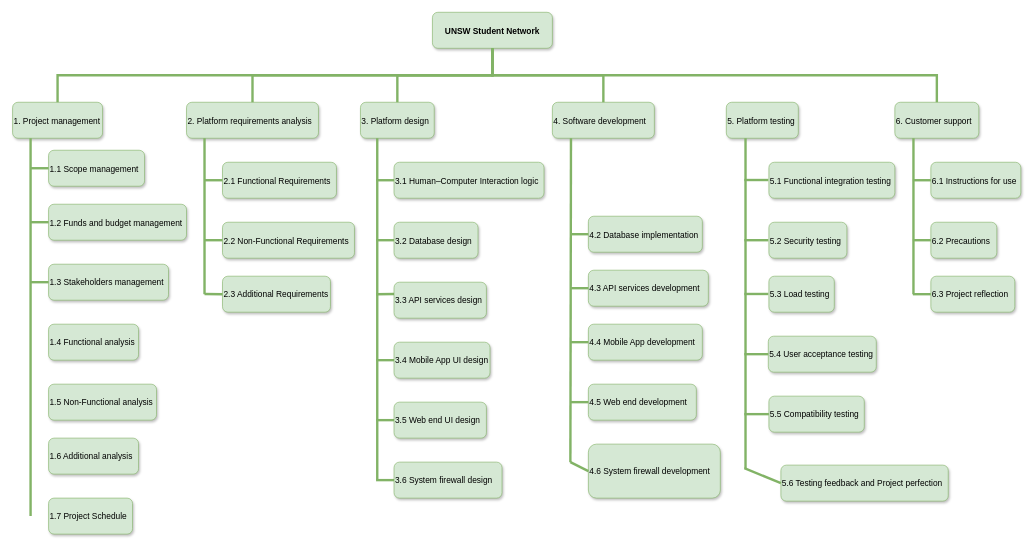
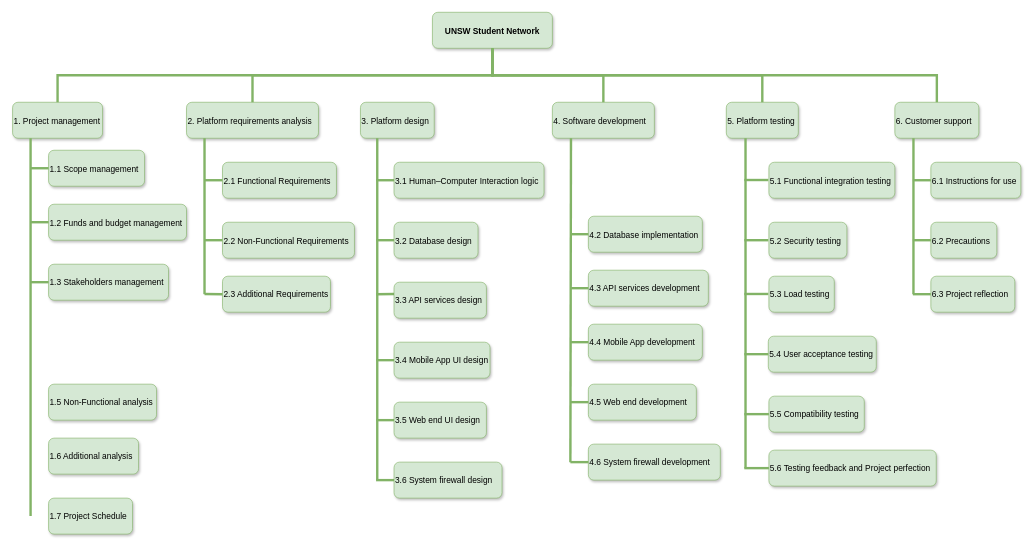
  <mxCell id="0" />
  <mxCell id="1" parent="0" />
  <mxCell id="2" value="UNSW Student Network" style="rounded=1;fillColor=#d5e8d4;strokeColor=#82b366;shadow=1;fontStyle=1;fontSize=14;align=center;" parent="1" vertex="1"><mxGeometry x="720" y="20" width="200" height="60" as="geometry" /></mxCell>
  <mxCell id="3" value="3. Platform design" style="rounded=1;fillColor=#d5e8d4;strokeColor=#82b366;shadow=1;fontStyle=0;fontSize=14;align=left;" parent="1" vertex="1"><mxGeometry x="600" y="170" width="123" height="60" as="geometry" /></mxCell>
  <mxCell id="4" value="1. Project management" style="rounded=1;fillColor=#d5e8d4;strokeColor=#82b366;shadow=1;fontStyle=0;fontSize=14;align=left;" parent="1" vertex="1"><mxGeometry x="20" y="170" width="150" height="60" as="geometry" /></mxCell>
  <mxCell id="5" value="" style="elbow=vertical;strokeWidth=4;endArrow=none;endFill=0;fontStyle=0;strokeColor=#82b366;fillColor=#d5e8d4;exitX=0.5;exitY=1;exitDx=0;exitDy=0;edgeStyle=orthogonalEdgeStyle;align=left;" parent="1" edge="1"><mxGeometry x="22" y="165.5" width="100" height="100" as="geometry"><mxPoint x="50" y="230" as="sourcePoint" /><mxPoint x="50" y="860" as="targetPoint" /></mxGeometry></mxCell>
  <mxCell id="6" value="1.1 Scope management" style="rounded=1;fillColor=#d5e8d4;strokeColor=#82B366;shadow=1;fontStyle=0;fontSize=14;align=left;" parent="1" vertex="1"><mxGeometry x="80" y="250" width="160" height="60" as="geometry" /></mxCell>
  <mxCell id="7" value="" style="endArrow=none;html=1;rounded=1;entryX=0;entryY=0.5;entryDx=0;entryDy=0;strokeColor=#82B366;strokeWidth=4;endFill=0;fontStyle=0;align=left;" parent="1" target="6" edge="1"><mxGeometry width="50" height="50" relative="1" as="geometry"><mxPoint x="50" y="280" as="sourcePoint" /><mxPoint x="140" y="380" as="targetPoint" /></mxGeometry></mxCell>
  <mxCell id="8" value="1.2 Funds and budget management" style="rounded=1;fillColor=#d5e8d4;strokeColor=#82B366;shadow=1;fontStyle=0;fontSize=14;align=left;" parent="1" vertex="1"><mxGeometry x="80" y="340" width="230" height="60" as="geometry" /></mxCell>
  <mxCell id="9" value="" style="endArrow=none;html=1;rounded=1;entryX=0;entryY=0.5;entryDx=0;entryDy=0;strokeColor=#82B366;strokeWidth=4;endFill=0;fontStyle=0;align=left;" parent="1" target="8" edge="1"><mxGeometry width="50" height="50" relative="1" as="geometry"><mxPoint x="50" y="370" as="sourcePoint" /><mxPoint x="110" y="290" as="targetPoint" /></mxGeometry></mxCell>
  <mxCell id="10" value="1.3 Stakeholders management" style="rounded=1;fillColor=#d5e8d4;strokeColor=#82B366;shadow=1;fontStyle=0;fontSize=14;align=left;" parent="1" vertex="1"><mxGeometry x="80" y="440" width="200" height="60" as="geometry" /></mxCell>
  <mxCell id="11" value="" style="endArrow=none;html=1;rounded=1;entryX=0;entryY=0.5;entryDx=0;entryDy=0;strokeColor=#82B366;strokeWidth=4;endFill=0;fontStyle=0;align=left;" parent="1" target="10" edge="1"><mxGeometry width="50" height="50" relative="1" as="geometry"><mxPoint x="50" y="470" as="sourcePoint" /><mxPoint x="110" y="380" as="targetPoint" /></mxGeometry></mxCell>
  <mxCell id="12" value="1.7 Project Schedule" style="rounded=1;fillColor=#d5e8d4;strokeColor=#82B366;shadow=1;fontStyle=0;fontSize=14;align=left;" parent="1" vertex="1"><mxGeometry x="80" y="830" width="140" height="60" as="geometry" /></mxCell>
  <mxCell id="13" value="" style="endArrow=none;html=1;rounded=1;strokeColor=#82B366;strokeWidth=4;endFill=0;exitX=0.5;exitY=1;exitDx=0;exitDy=0;fontStyle=0;align=left;" parent="1" edge="1"><mxGeometry width="50" height="50" relative="1" as="geometry"><mxPoint x="628" y="230" as="sourcePoint" /><mxPoint x="628" y="800" as="targetPoint" /></mxGeometry></mxCell>
  <mxCell id="14" value="3.5 Web end UI design" style="rounded=1;fillColor=#d5e8d4;strokeColor=#82B366;shadow=1;fontStyle=0;fontSize=14;align=left;" parent="1" vertex="1"><mxGeometry x="656" y="670" width="154" height="60" as="geometry" /></mxCell>
  <mxCell id="15" value="3.2 Database design" style="rounded=1;fillColor=#d5e8d4;strokeColor=#82B366;shadow=1;fontStyle=0;fontSize=14;align=left;" parent="1" vertex="1"><mxGeometry x="656" y="370" width="140" height="60" as="geometry" /></mxCell>
  <mxCell id="16" value="3.4 Mobile App UI design" style="rounded=1;fillColor=#d5e8d4;strokeColor=#82B366;shadow=1;fontStyle=0;fontSize=14;align=left;" parent="1" vertex="1"><mxGeometry x="656" y="570" width="160" height="60" as="geometry" /></mxCell>
  <mxCell id="17" value="2. Platform requirements analysis" style="rounded=1;fillColor=#d5e8d4;strokeColor=#82b366;shadow=1;fontStyle=0;fontSize=14;align=left;" parent="1" vertex="1"><mxGeometry x="310" y="170" width="220" height="60" as="geometry" /></mxCell>
  <mxCell id="18" style="edgeStyle=orthogonalEdgeStyle;rounded=0;orthogonalLoop=1;jettySize=auto;html=1;exitX=0.5;exitY=1;exitDx=0;exitDy=0;fontStyle=0;align=left;" parent="1" edge="1"><mxGeometry relative="1" as="geometry"><mxPoint x="190" y="710" as="sourcePoint" /><mxPoint x="190" y="710" as="targetPoint" /></mxGeometry></mxCell>
  <mxCell id="19" value="3.1 Human–Computer Interaction logic" style="rounded=1;fillColor=#d5e8d4;strokeColor=#82B366;shadow=1;fontStyle=0;fontSize=14;align=left;" parent="1" vertex="1"><mxGeometry x="656" y="270" width="250" height="60" as="geometry" /></mxCell>
  <mxCell id="20" value="3.6 System firewall design" style="rounded=1;fillColor=#d5e8d4;strokeColor=#82B366;shadow=1;fontStyle=0;fontSize=14;align=left;" parent="1" vertex="1"><mxGeometry x="656" y="770" width="180" height="60" as="geometry" /></mxCell>
  <mxCell id="21" value="2.1 Functional Requirements " style="rounded=1;fillColor=#d5e8d4;strokeColor=#82B366;shadow=1;fontStyle=0;fontSize=14;align=left;" parent="1" vertex="1"><mxGeometry x="370" y="270" width="190" height="60" as="geometry" /></mxCell>
  <mxCell id="22" value="2.2 Non-Functional Requirements" style="rounded=1;fillColor=#d5e8d4;strokeColor=#82B366;shadow=1;fontStyle=0;fontSize=14;align=left;" parent="1" vertex="1"><mxGeometry x="370" y="370" width="220" height="60" as="geometry" /></mxCell>
  <mxCell id="23" value="2.3 Additional Requirements " style="rounded=1;fillColor=#d5e8d4;strokeColor=#82B366;shadow=1;fontStyle=0;fontSize=14;align=left;" parent="1" vertex="1"><mxGeometry x="370" y="460" width="180" height="60" as="geometry" /></mxCell>
  <mxCell id="24" value="4. Software development" style="rounded=1;fillColor=#d5e8d4;strokeColor=#82b366;shadow=1;fontStyle=0;fontSize=14;align=left;" parent="1" vertex="1"><mxGeometry x="920" y="170" width="170" height="60" as="geometry" /></mxCell>
- <mxCell id="25" value="4.6 System firewall development" style="rounded=1;fillColor=#d5e8d4;strokeColor=#82b366;shadow=1;fontStyle=0;fontSize=14;align=left;" parent="1" vertex="1"><mxGeometry x="980" y="740" width="220" height="90" as="geometry" /></mxCell>
+ <mxCell id="25" value="4.6 System firewall development" style="rounded=1;fillColor=#d5e8d4;strokeColor=#82b366;shadow=1;fontStyle=0;fontSize=14;align=left;" parent="1" vertex="1"><mxGeometry x="980" y="740" width="220" height="60" as="geometry" /></mxCell>
  <mxCell id="26" value="" style="endArrow=none;html=1;rounded=1;strokeColor=#82B366;strokeWidth=4;endFill=0;exitX=0.25;exitY=1;exitDx=0;exitDy=0;fontStyle=0;align=left;" parent="1" edge="1"><mxGeometry width="50" height="50" relative="1" as="geometry"><mxPoint x="340" y="230" as="sourcePoint" /><mxPoint x="340" y="490" as="targetPoint" /></mxGeometry></mxCell>
  <mxCell id="27" value="" style="endArrow=none;html=1;rounded=1;strokeColor=#82B366;strokeWidth=4;endFill=0;entryX=0;entryY=0.5;entryDx=0;entryDy=0;fontStyle=0;align=left;" parent="1" target="22" edge="1"><mxGeometry width="50" height="50" relative="1" as="geometry"><mxPoint x="340" y="400" as="sourcePoint" /><mxPoint x="360" y="410" as="targetPoint" /></mxGeometry></mxCell>
  <mxCell id="28" value="" style="endArrow=none;html=1;rounded=1;entryX=0;entryY=0.5;entryDx=0;entryDy=0;strokeColor=#82B366;strokeWidth=4;endFill=0;fontStyle=0;align=left;" parent="1" target="21" edge="1"><mxGeometry width="50" height="50" relative="1" as="geometry"><mxPoint x="340" y="300" as="sourcePoint" /><mxPoint x="360" y="310" as="targetPoint" /></mxGeometry></mxCell>
  <mxCell id="29" value="" style="endArrow=none;html=1;rounded=1;strokeColor=#82B366;strokeWidth=4;endFill=0;entryX=0;entryY=0.5;entryDx=0;entryDy=0;fontStyle=0;align=left;" parent="1" target="23" edge="1"><mxGeometry width="50" height="50" relative="1" as="geometry"><mxPoint x="340" y="489.71" as="sourcePoint" /><mxPoint x="360" y="510" as="targetPoint" /></mxGeometry></mxCell>
  <mxCell id="30" value="4.5 Web end development" style="rounded=1;fillColor=#d5e8d4;strokeColor=#82B366;shadow=1;fontStyle=0;fontSize=14;align=left;" parent="1" vertex="1"><mxGeometry x="980" y="640" width="180" height="60" as="geometry" /></mxCell>
  <mxCell id="31" value="" style="endArrow=none;html=1;rounded=1;strokeColor=#82B366;strokeWidth=4;endFill=0;exitX=0.25;exitY=1;exitDx=0;exitDy=0;fontStyle=0;align=left;" parent="1" edge="1"><mxGeometry width="50" height="50" relative="1" as="geometry"><mxPoint x="951" y="230" as="sourcePoint" /><mxPoint x="950" y="770" as="targetPoint" /></mxGeometry></mxCell>
  <mxCell id="32" value="4.4 Mobile App development" style="rounded=1;fillColor=#d5e8d4;strokeColor=#82B366;shadow=1;fontStyle=0;fontSize=14;align=left;" parent="1" vertex="1"><mxGeometry x="980" y="540" width="190" height="60" as="geometry" /></mxCell>
  <mxCell id="33" value="4.2 Database implementation" style="rounded=1;fillColor=#d5e8d4;strokeColor=#82B366;shadow=1;fontStyle=0;fontSize=14;align=left;" parent="1" vertex="1"><mxGeometry x="980" y="360" width="190" height="60" as="geometry" /></mxCell>
  <mxCell id="34" value="5. Platform testing" style="rounded=1;fillColor=#d5e8d4;strokeColor=#82b366;shadow=1;fontStyle=0;fontSize=14;align=left;" parent="1" vertex="1"><mxGeometry x="1210" y="170" width="120" height="60" as="geometry" /></mxCell>
  <mxCell id="35" value="5.1 Functional integration testing" style="rounded=1;fillColor=#d5e8d4;strokeColor=#82b366;shadow=1;fontStyle=0;fontSize=14;align=left;" parent="1" vertex="1"><mxGeometry x="1281" y="270" width="210" height="60" as="geometry" /></mxCell>
  <mxCell id="36" value="" style="endArrow=none;html=1;rounded=1;strokeColor=#82B366;strokeWidth=4;endFill=0;exitX=0.25;exitY=1;exitDx=0;exitDy=0;fontStyle=0;align=left;" parent="1" edge="1"><mxGeometry width="50" height="50" relative="1" as="geometry"><mxPoint x="1242" y="230" as="sourcePoint" /><mxPoint x="1242" y="780" as="targetPoint" /></mxGeometry></mxCell>
  <mxCell id="37" value="5.2 Security testing" style="rounded=1;fillColor=#d5e8d4;strokeColor=#82b366;shadow=1;fontStyle=0;fontSize=14;align=left;" parent="1" vertex="1"><mxGeometry x="1281" y="370" width="130" height="60" as="geometry" /></mxCell>
  <mxCell id="38" value="5.3 Load testing" style="rounded=1;fillColor=#d5e8d4;strokeColor=#82b366;shadow=1;fontStyle=0;fontSize=14;align=left;" parent="1" vertex="1"><mxGeometry x="1281" y="460" width="109" height="60" as="geometry" /></mxCell>
  <mxCell id="39" value="5.4 User acceptance testing" style="rounded=1;fillColor=#d5e8d4;strokeColor=#82b366;shadow=1;fontStyle=0;fontSize=14;align=left;" parent="1" vertex="1"><mxGeometry x="1280" y="560" width="180" height="60" as="geometry" /></mxCell>
  <mxCell id="40" value="" style="endArrow=none;html=1;rounded=1;entryX=0;entryY=0.5;entryDx=0;entryDy=0;strokeColor=#82B366;strokeWidth=4;endFill=0;fontStyle=0;align=left;" parent="1" target="19" edge="1"><mxGeometry width="50" height="50" relative="1" as="geometry"><mxPoint x="626" y="300" as="sourcePoint" /><mxPoint x="646" y="310" as="targetPoint" /></mxGeometry></mxCell>
  <mxCell id="41" value="" style="endArrow=none;html=1;rounded=1;entryX=0;entryY=0.5;entryDx=0;entryDy=0;strokeColor=#82B366;strokeWidth=4;endFill=0;fontStyle=0;align=left;" parent="1" target="15" edge="1"><mxGeometry width="50" height="50" relative="1" as="geometry"><mxPoint x="626" y="400" as="sourcePoint" /><mxPoint x="658" y="390" as="targetPoint" /></mxGeometry></mxCell>
  <mxCell id="42" value="" style="endArrow=none;html=1;rounded=1;entryX=0;entryY=0.5;entryDx=0;entryDy=0;strokeColor=#82B366;strokeWidth=4;endFill=0;fontStyle=0;align=left;" parent="1" edge="1"><mxGeometry width="50" height="50" relative="1" as="geometry"><mxPoint x="626" y="490" as="sourcePoint" /><mxPoint x="656" y="489.73" as="targetPoint" /></mxGeometry></mxCell>
  <mxCell id="43" value="6. Customer support" style="rounded=1;fillColor=#d5e8d4;strokeColor=#82b366;shadow=1;fontStyle=0;fontSize=14;align=left;" parent="1" vertex="1"><mxGeometry x="1491" y="170" width="140" height="60" as="geometry" /></mxCell>
  <mxCell id="44" value="6.1 Instructions for use" style="rounded=1;fillColor=#d5e8d4;strokeColor=#82B366;shadow=1;fontStyle=0;fontSize=14;align=left;" parent="1" vertex="1"><mxGeometry x="1551" y="270" width="150" height="60" as="geometry" /></mxCell>
  <mxCell id="45" value="" style="endArrow=none;html=1;rounded=1;strokeColor=#82B366;strokeWidth=4;endFill=0;exitX=0.25;exitY=1;exitDx=0;exitDy=0;fontStyle=0;align=left;" parent="1" edge="1"><mxGeometry width="50" height="50" relative="1" as="geometry"><mxPoint x="1522" y="230" as="sourcePoint" /><mxPoint x="1522" y="490" as="targetPoint" /></mxGeometry></mxCell>
  <mxCell id="46" value="6.2 Precautions " style="rounded=1;fillColor=#d5e8d4;strokeColor=#82B366;shadow=1;fontStyle=0;fontSize=14;align=left;" parent="1" vertex="1"><mxGeometry x="1551" y="370" width="110" height="60" as="geometry" /></mxCell>
  <mxCell id="47" value="" style="endArrow=none;html=1;rounded=1;entryX=0;entryY=0.5;entryDx=0;entryDy=0;strokeColor=#82B366;strokeWidth=4;endFill=0;fontStyle=0;align=left;" parent="1" edge="1"><mxGeometry width="50" height="50" relative="1" as="geometry"><mxPoint x="1521" y="490" as="sourcePoint" /><mxPoint x="1551" y="490" as="targetPoint" /></mxGeometry></mxCell>
  <mxCell id="48" value="" style="endArrow=none;html=1;rounded=1;entryX=0;entryY=0.5;entryDx=0;entryDy=0;strokeColor=#82B366;strokeWidth=4;endFill=0;fontStyle=0;align=left;" parent="1" target="46" edge="1"><mxGeometry width="50" height="50" relative="1" as="geometry"><mxPoint x="1521" y="400" as="sourcePoint" /><mxPoint x="1581" y="720" as="targetPoint" /></mxGeometry></mxCell>
  <mxCell id="49" value="" style="endArrow=none;html=1;rounded=1;entryX=0;entryY=0.5;entryDx=0;entryDy=0;strokeColor=#82B366;strokeWidth=4;endFill=0;fontStyle=0;align=left;" parent="1" target="44" edge="1"><mxGeometry width="50" height="50" relative="1" as="geometry"><mxPoint x="1521" y="300" as="sourcePoint" /><mxPoint x="1591" y="730" as="targetPoint" /></mxGeometry></mxCell>
  <mxCell id="50" value="" style="endArrow=none;html=1;rounded=1;entryX=0;entryY=0.5;entryDx=0;entryDy=0;strokeColor=#82B366;strokeWidth=4;endFill=0;fontStyle=0;align=left;" parent="1" target="39" edge="1"><mxGeometry width="50" height="50" relative="1" as="geometry"><mxPoint x="1240" y="590" as="sourcePoint" /><mxPoint x="1310" y="650" as="targetPoint" /></mxGeometry></mxCell>
  <mxCell id="51" value="" style="endArrow=none;html=1;rounded=1;entryX=0;entryY=0.5;entryDx=0;entryDy=0;strokeColor=#82B366;strokeWidth=4;endFill=0;fontStyle=0;align=left;" parent="1" edge="1"><mxGeometry width="50" height="50" relative="1" as="geometry"><mxPoint x="1240" y="489.64" as="sourcePoint" /><mxPoint x="1280" y="489.64" as="targetPoint" /></mxGeometry></mxCell>
  <mxCell id="52" value="" style="endArrow=none;html=1;rounded=1;entryX=0;entryY=0.5;entryDx=0;entryDy=0;strokeColor=#82B366;strokeWidth=4;endFill=0;fontStyle=0;align=left;" parent="1" edge="1"><mxGeometry width="50" height="50" relative="1" as="geometry"><mxPoint x="1240" y="400" as="sourcePoint" /><mxPoint x="1280" y="400" as="targetPoint" /></mxGeometry></mxCell>
  <mxCell id="53" value="" style="endArrow=none;html=1;rounded=1;entryX=0;entryY=0.5;entryDx=0;entryDy=0;strokeColor=#82B366;strokeWidth=4;endFill=0;fontStyle=0;align=left;" parent="1" edge="1"><mxGeometry width="50" height="50" relative="1" as="geometry"><mxPoint x="1240" y="299.64" as="sourcePoint" /><mxPoint x="1280" y="299.64" as="targetPoint" /></mxGeometry></mxCell>
  <mxCell id="54" value="6.3 Project reflection" style="rounded=1;fillColor=#d5e8d4;strokeColor=#82B366;shadow=1;fontStyle=0;fontSize=14;align=left;" parent="1" vertex="1"><mxGeometry x="1551" y="460" width="140" height="60" as="geometry" /></mxCell>
  <mxCell id="55" value="" style="endArrow=none;html=1;rounded=0;strokeColor=#82B366;endFill=0;strokeWidth=4;exitX=0.5;exitY=1;exitDx=0;exitDy=0;entryX=0.5;entryY=0;entryDx=0;entryDy=0;edgeStyle=orthogonalEdgeStyle;align=left;" parent="1" source="2" target="24" edge="1"><mxGeometry width="50" height="50" relative="1" as="geometry"><mxPoint x="1060" y="170" as="sourcePoint" /><mxPoint x="1110" y="120" as="targetPoint" /></mxGeometry></mxCell>
  <mxCell id="56" value="" style="endArrow=none;html=1;rounded=0;strokeColor=#82B366;endFill=0;strokeWidth=4;exitX=0.5;exitY=1;exitDx=0;exitDy=0;entryX=0.5;entryY=0;entryDx=0;entryDy=0;edgeStyle=orthogonalEdgeStyle;align=left;" parent="1" source="2" target="4" edge="1"><mxGeometry width="50" height="50" relative="1" as="geometry"><mxPoint x="870" y="90" as="sourcePoint" /><mxPoint x="1010" y="290" as="targetPoint" /></mxGeometry></mxCell>
  <mxCell id="57" value="" style="endArrow=none;html=1;rounded=0;strokeColor=#82B366;endFill=0;strokeWidth=4;exitX=0.5;exitY=1;exitDx=0;exitDy=0;entryX=0.5;entryY=0;entryDx=0;entryDy=0;edgeStyle=orthogonalEdgeStyle;align=left;" parent="1" source="2" target="17" edge="1"><mxGeometry width="50" height="50" relative="1" as="geometry"><mxPoint x="870" y="90" as="sourcePoint" /><mxPoint x="130" y="290" as="targetPoint" /></mxGeometry></mxCell>
- <mxCell id="58" value="" style="endArrow=none;html=1;rounded=0;strokeColor=#82B366;endFill=0;strokeWidth=4;exitX=0.5;exitY=1;exitDx=0;exitDy=0;edgeStyle=orthogonalEdgeStyle;align=left;" parent="1" source="2" target="3" edge="1"><mxGeometry width="50" height="50" relative="1" as="geometry"><mxPoint x="890" y="110" as="sourcePoint" /><mxPoint x="150" y="310" as="targetPoint" /></mxGeometry></mxCell>
+ <mxCell id="58" value="" style="endArrow=none;html=1;rounded=0;strokeColor=#82B366;endFill=0;strokeWidth=4;exitX=0.5;exitY=1;exitDx=0;exitDy=0;entryX=0.5;entryY=0;entryDx=0;entryDy=0;edgeStyle=orthogonalEdgeStyle;align=left;" parent="1" source="2" target="34" edge="1"><mxGeometry width="50" height="50" relative="1" as="geometry"><mxPoint x="890" y="110" as="sourcePoint" /><mxPoint x="150" y="310" as="targetPoint" /></mxGeometry></mxCell>
  <mxCell id="59" value="" style="endArrow=none;html=1;rounded=0;strokeColor=#82B366;endFill=0;strokeWidth=4;exitX=0.5;exitY=1;exitDx=0;exitDy=0;entryX=0.5;entryY=0;entryDx=0;entryDy=0;edgeStyle=orthogonalEdgeStyle;align=left;" parent="1" source="2" target="43" edge="1"><mxGeometry width="50" height="50" relative="1" as="geometry"><mxPoint x="900" y="120" as="sourcePoint" /><mxPoint x="160" y="320" as="targetPoint" /></mxGeometry></mxCell>
  <mxCell id="60" value="" style="endArrow=none;html=1;rounded=1;entryX=0;entryY=0.5;entryDx=0;entryDy=0;strokeColor=#82B366;strokeWidth=4;endFill=0;fontStyle=0;align=left;" parent="1" target="16" edge="1"><mxGeometry width="50" height="50" relative="1" as="geometry"><mxPoint x="626" y="600" as="sourcePoint" /><mxPoint x="593" y="610" as="targetPoint" /></mxGeometry></mxCell>
  <mxCell id="61" value="" style="endArrow=none;html=1;rounded=1;entryX=0;entryY=0.5;entryDx=0;entryDy=0;strokeColor=#82B366;strokeWidth=4;endFill=0;fontStyle=0;align=left;" parent="1" target="14" edge="1"><mxGeometry width="50" height="50" relative="1" as="geometry"><mxPoint x="626" y="700" as="sourcePoint" /><mxPoint x="676" y="509.73" as="targetPoint" /></mxGeometry></mxCell>
  <mxCell id="62" value="" style="endArrow=none;html=1;rounded=1;entryX=0;entryY=0.5;entryDx=0;entryDy=0;strokeColor=#82B366;strokeWidth=4;endFill=0;fontStyle=0;align=left;" parent="1" target="20" edge="1"><mxGeometry width="50" height="50" relative="1" as="geometry"><mxPoint x="626" y="800" as="sourcePoint" /><mxPoint x="686" y="519.73" as="targetPoint" /></mxGeometry></mxCell>
  <mxCell id="63" value="3.3 API services design" style="rounded=1;fillColor=#d5e8d4;strokeColor=#82B366;shadow=1;fontStyle=0;fontSize=14;align=left;" parent="1" vertex="1"><mxGeometry x="656" y="470" width="154" height="60" as="geometry" /></mxCell>
  <mxCell id="64" value="4.3 API services development" style="rounded=1;fillColor=#d5e8d4;strokeColor=#82B366;shadow=1;fontStyle=0;fontSize=14;align=left;" parent="1" vertex="1"><mxGeometry x="980" y="450" width="200" height="60" as="geometry" /></mxCell>
  <mxCell id="65" value="" style="endArrow=none;html=1;rounded=1;entryX=0;entryY=0.5;entryDx=0;entryDy=0;strokeColor=#82B366;strokeWidth=4;endFill=0;fontStyle=0;align=left;" parent="1" target="33" edge="1"><mxGeometry width="50" height="50" relative="1" as="geometry"><mxPoint x="950" y="390" as="sourcePoint" /><mxPoint x="666" y="500" as="targetPoint" /></mxGeometry></mxCell>
  <mxCell id="66" value="" style="endArrow=none;html=1;rounded=1;entryX=0;entryY=0.5;entryDx=0;entryDy=0;strokeColor=#82B366;strokeWidth=4;endFill=0;fontStyle=0;align=left;" parent="1" target="64" edge="1"><mxGeometry width="50" height="50" relative="1" as="geometry"><mxPoint x="950" y="480" as="sourcePoint" /><mxPoint x="990" y="400" as="targetPoint" /></mxGeometry></mxCell>
  <mxCell id="67" value="" style="endArrow=none;html=1;rounded=1;entryX=0;entryY=0.5;entryDx=0;entryDy=0;strokeColor=#82B366;strokeWidth=4;endFill=0;fontStyle=0;align=left;" parent="1" target="32" edge="1"><mxGeometry width="50" height="50" relative="1" as="geometry"><mxPoint x="950" y="570" as="sourcePoint" /><mxPoint x="1000" y="410" as="targetPoint" /></mxGeometry></mxCell>
  <mxCell id="68" value="" style="endArrow=none;html=1;rounded=1;entryX=0;entryY=0.5;entryDx=0;entryDy=0;strokeColor=#82B366;strokeWidth=4;endFill=0;fontStyle=0;align=left;" parent="1" target="30" edge="1"><mxGeometry width="50" height="50" relative="1" as="geometry"><mxPoint x="950" y="670" as="sourcePoint" /><mxPoint x="1010" y="420" as="targetPoint" /></mxGeometry></mxCell>
  <mxCell id="69" value="" style="endArrow=none;html=1;rounded=1;entryX=0;entryY=0.5;entryDx=0;entryDy=0;strokeColor=#82B366;strokeWidth=4;endFill=0;fontStyle=0;align=left;" parent="1" target="25" edge="1"><mxGeometry width="50" height="50" relative="1" as="geometry"><mxPoint x="950" y="770" as="sourcePoint" /><mxPoint x="1020" y="430" as="targetPoint" /></mxGeometry></mxCell>
  <mxCell id="70" value="5.5 Compatibility testing" style="rounded=1;fillColor=#d5e8d4;strokeColor=#82b366;shadow=1;fontStyle=0;fontSize=14;align=left;" parent="1" vertex="1"><mxGeometry x="1281" y="660" width="159" height="60" as="geometry" /></mxCell>
  <mxCell id="71" value="" style="endArrow=none;html=1;rounded=1;entryX=0;entryY=0.5;entryDx=0;entryDy=0;strokeColor=#82B366;strokeWidth=4;endFill=0;fontStyle=0;align=left;" parent="1" target="70" edge="1"><mxGeometry width="50" height="50" relative="1" as="geometry"><mxPoint x="1240" y="690" as="sourcePoint" /><mxPoint x="1290" y="600" as="targetPoint" /></mxGeometry></mxCell>
- <mxCell id="72" value="5.6 Testing feedback and Project perfection" style="rounded=1;fillColor=#d5e8d4;strokeColor=#82b366;shadow=1;fontStyle=0;fontSize=14;align=left;" parent="1" vertex="1"><mxGeometry x="1301" y="775" width="279" height="60" as="geometry" /></mxCell>
+ <mxCell id="72" value="5.6 Testing feedback and Project perfection" style="rounded=1;fillColor=#d5e8d4;strokeColor=#82b366;shadow=1;fontStyle=0;fontSize=14;align=left;" parent="1" vertex="1"><mxGeometry x="1281" y="750" width="279" height="60" as="geometry" /></mxCell>
  <mxCell id="73" value="" style="endArrow=none;html=1;rounded=1;entryX=0;entryY=0.5;entryDx=0;entryDy=0;strokeColor=#82B366;strokeWidth=4;endFill=0;fontStyle=0;align=left;" parent="1" target="72" edge="1"><mxGeometry width="50" height="50" relative="1" as="geometry"><mxPoint x="1240" y="780" as="sourcePoint" /><mxPoint x="1291" y="700" as="targetPoint" /></mxGeometry></mxCell>
- <mxCell id="74" value="1.4 Functional analysis " style="rounded=1;fillColor=#d5e8d4;strokeColor=#82B366;shadow=1;fontStyle=0;fontSize=14;align=left;" vertex="1" parent="1"><mxGeometry x="80" y="540" width="150" height="60" as="geometry" /></mxCell>
  <mxCell id="75" value="1.5 Non-Functional analysis" style="rounded=1;fillColor=#d5e8d4;strokeColor=#82B366;shadow=1;fontStyle=0;fontSize=14;align=left;" vertex="1" parent="1"><mxGeometry x="80" y="640" width="180" height="60" as="geometry" /></mxCell>
  <mxCell id="76" value="1.6 Additional analysis " style="rounded=1;fillColor=#d5e8d4;strokeColor=#82B366;shadow=1;fontStyle=0;fontSize=14;align=left;" vertex="1" parent="1"><mxGeometry x="80" y="730" width="150" height="60" as="geometry" /></mxCell>
